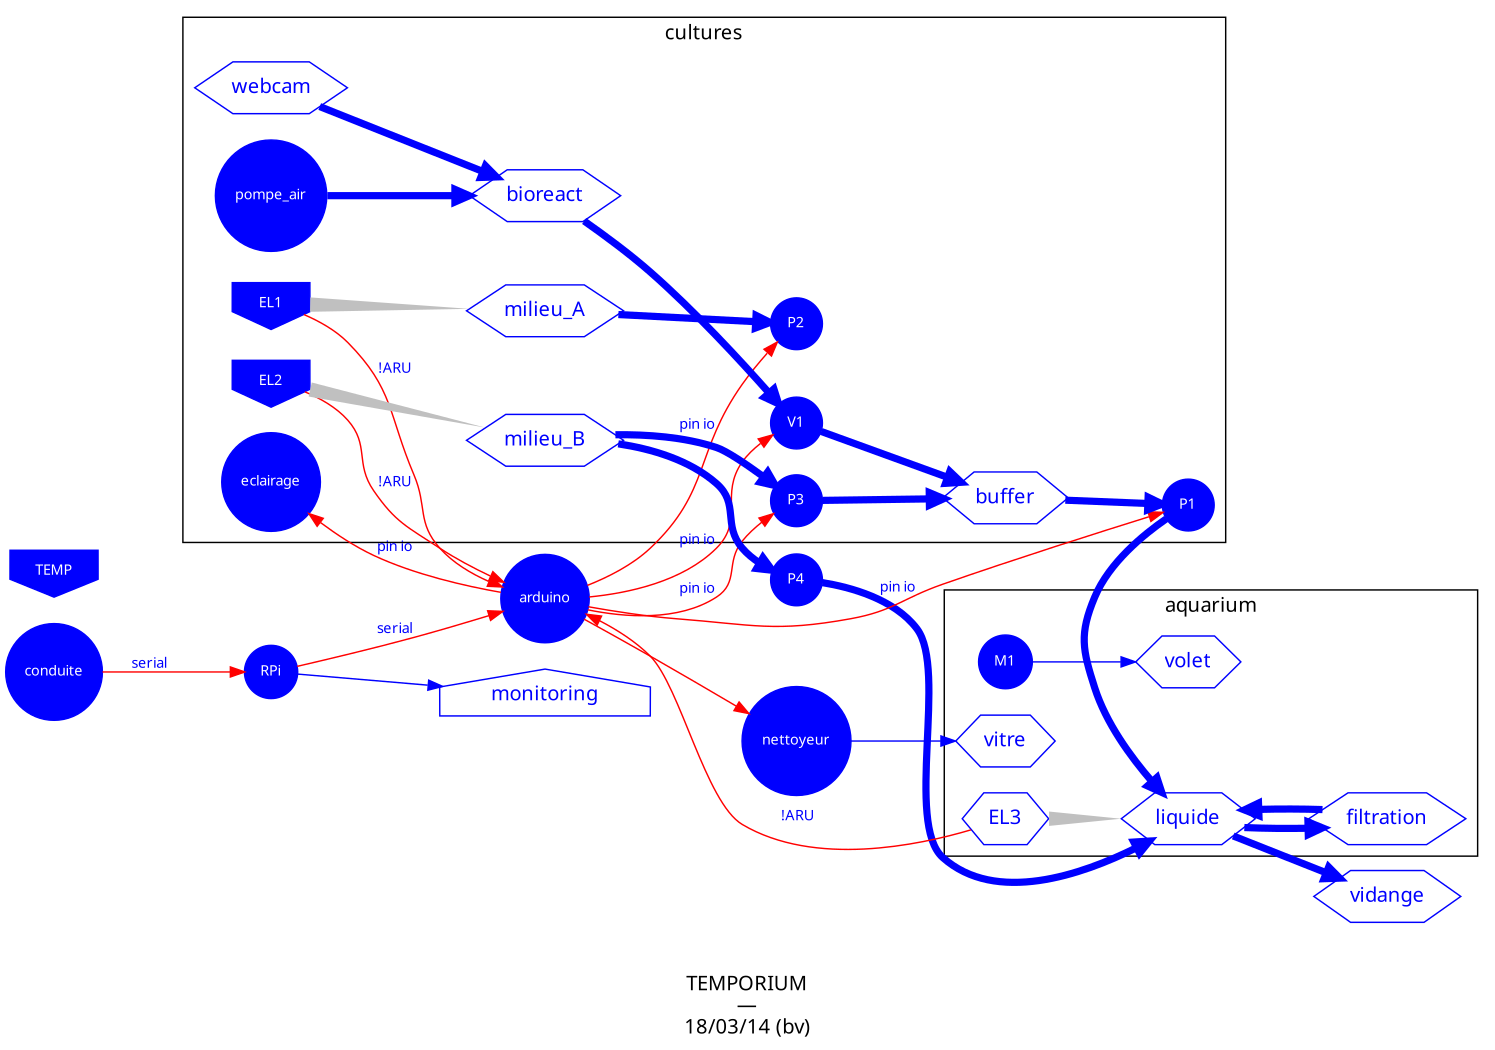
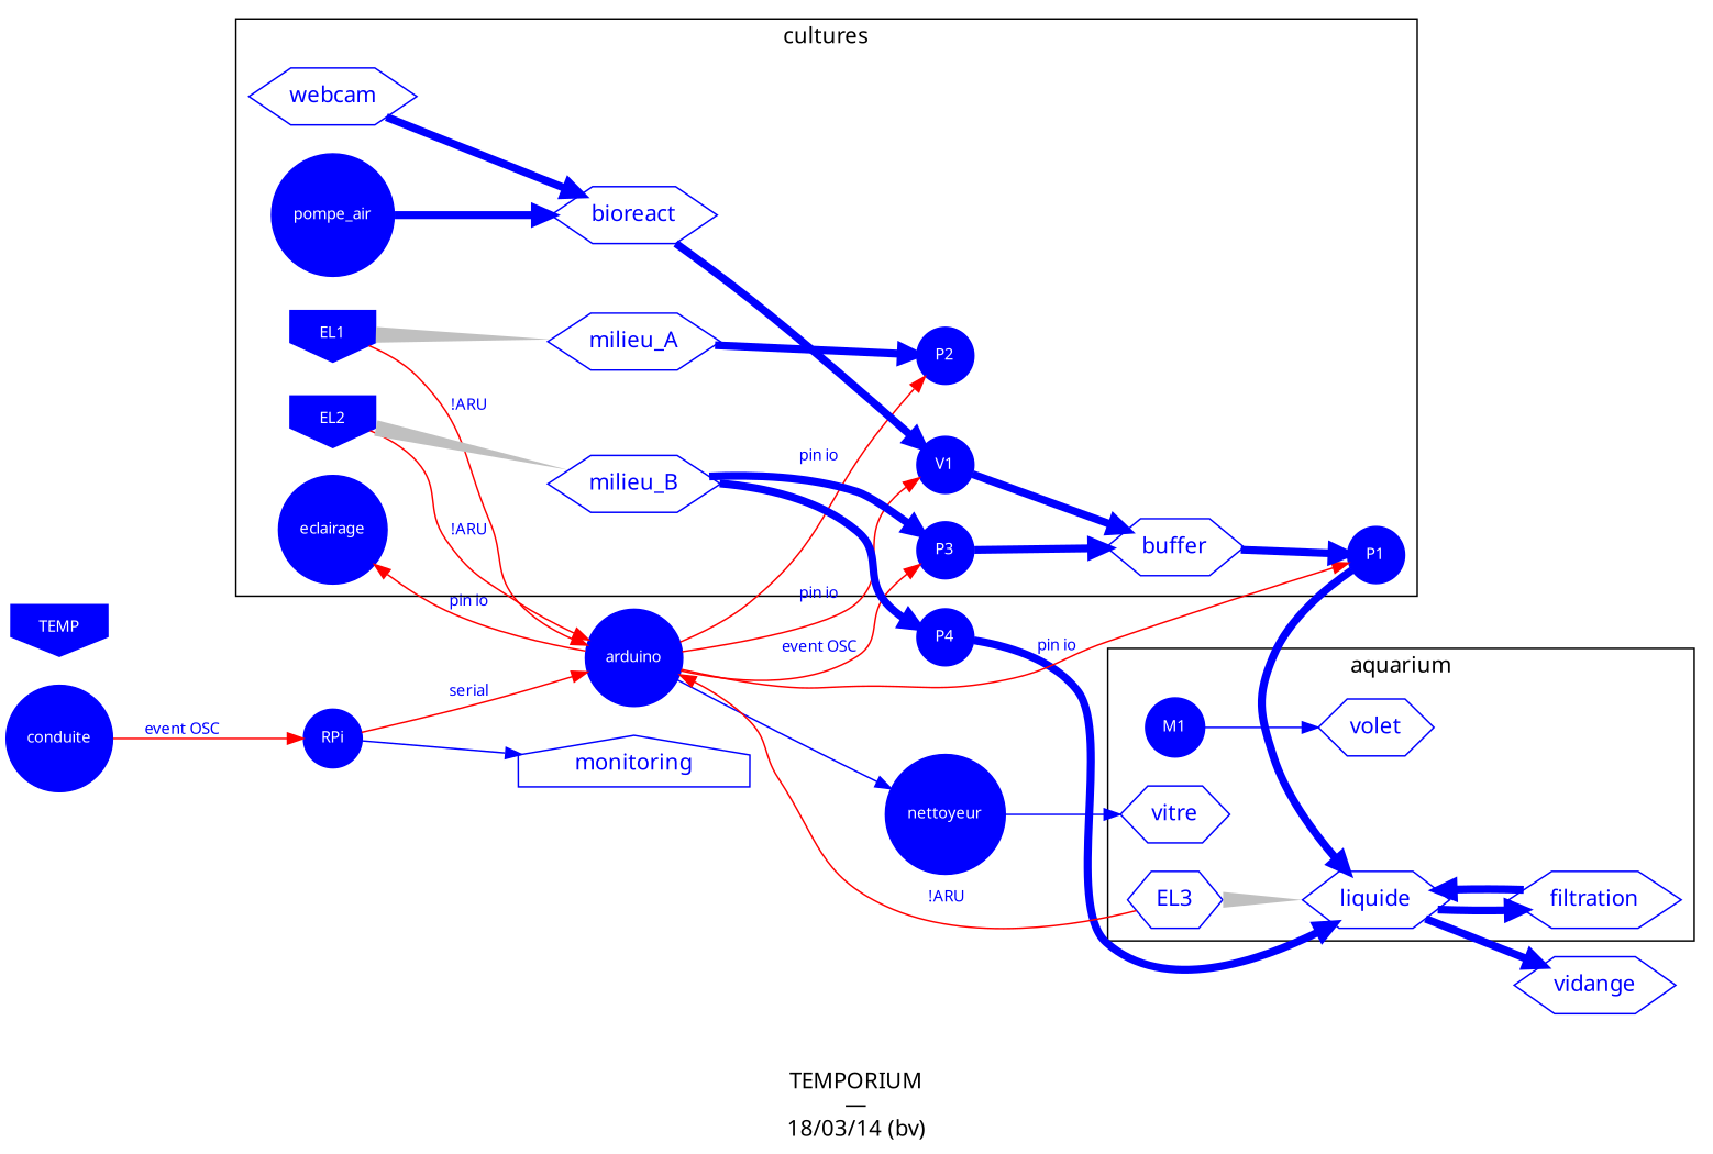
  digraph {
    fontname=myriadpro
    fontsize=14
    label="\n\nTEMPORIUM\n—\n18/03/14 (bv)"
    rankdir=LR
    node [color=blue fontcolor=white fontname=myriadpro fontsize=10 shape=circle style=filled]
    edge [color=blue fontname=monaco fontsize=10]
    EL1 [shape=invhouse]
    EL2 [shape=invhouse]
    TEMP [shape=invhouse]
    P1
    P2
    P3
    P4
    V1
    M1
    pompe_air
    arduino
    RPi
    nettoyeur
    conduite
    eclairage
    webcam [fontcolor=blue fontsize=14 shape=hexagon style=""]
    bioreact [fontcolor=blue fontsize=14 shape=hexagon style=""]
    buffer [fontcolor=blue fontsize=14 shape=hexagon style=""]
    milieu_A [fontcolor=blue fontsize=14 shape=hexagon style=""]
    milieu_B [fontcolor=blue fontsize=14 shape=hexagon style=""]
    vitre [fontcolor=blue fontsize=14 shape=hexagon style=""]
    volet [fontcolor=blue fontsize=14 shape=hexagon style=""]
    liquide [fontcolor=blue fontsize=14 shape=hexagon style=""]
    filtration [fontcolor=blue fontsize=14 shape=hexagon style=""]
    EL3 [fontcolor=blue fontsize=14 shape=hexagon style=""]
    vidange [fontcolor=blue fontsize=14 shape=hexagon style=""]
    monitoring [fontcolor=blue fontsize=14 shape=house style=""]
    subgraph sub_1 {
      monitoring
      subgraph sub_2 {
        P1
        P2
        P3
        P4
        V1
        M1
        pompe_air
        arduino
        RPi
        nettoyeur
        conduite
        eclairage
        subgraph sub_3 {
          EL1
          EL2
          TEMP
        }
      }
      subgraph sub_4 {
        vidange
        subgraph cluster_5 {
          label=cultures
          EL1
          EL2
          P1
          P2
          P3
          V1
          pompe_air
          eclairage
          webcam
          bioreact
          buffer
          milieu_A
          milieu_B
        }
        subgraph cluster_6 {
          label=aquarium
          M1
          vitre
          volet
          liquide
          filtration
          EL3
        }
      }
      subgraph sub_7 {
        EL1
        EL2
        P1
        P2
        P3
        V1
        M1
        arduino
        RPi
        nettoyeur
        conduite
        eclairage
        EL3
      }
      subgraph sub_8 {
        EL1
        EL2
        milieu_A
        milieu_B
        liquide
        EL3
      }
      subgraph sub_9 {
        P1
        P2
        P3
        P4
        V1
        pompe_air
        webcam
        bioreact
        buffer
        milieu_A
        milieu_B
        liquide
        filtration
        vidange
      }
    }
    EL1 -> arduino [color=red fontcolor=blue label=" !ARU"]
    EL1 -> milieu_A [arrowhead=none arrowtail=none color=grey penwidth=10 style=tapered]
    EL2 -> arduino [color=red fontcolor=blue label=" !ARU"]
    EL2 -> milieu_B [arrowhead=none arrowtail=none color=grey penwidth=10 style=tapered]
    P1 -> liquide [penwidth=5]
    P3 -> buffer [penwidth=5]
    P4 -> liquide [penwidth=5]
    V1 -> buffer [penwidth=5]
    M1 -> volet
    pompe_air -> bioreact [penwidth=5]
    arduino -> P1 [color=red fontcolor=blue label=" pin io"]
    arduino -> P2 [color=red fontcolor=blue label=" pin io"]
-   arduino -> P3 [color=red fontcolor=blue label=" pin io"]
+   arduino -> P3 [color=red fontcolor=blue label=" event OSC"]
    arduino -> V1 [color=red fontcolor=blue label=" pin io"]
-   arduino -> nettoyeur [color=red fontcolor=blue]
+   arduino -> nettoyeur [fontcolor=blue]
    arduino -> eclairage [color=red fontcolor=blue label=" pin io"]
    RPi -> arduino [color=red fontcolor=blue label=" serial"]
    RPi -> monitoring
    nettoyeur -> vitre
-   conduite -> RPi [color=red fontcolor=blue label=" serial"]
+   conduite -> RPi [color=red fontcolor=blue label=" event OSC"]
    webcam -> bioreact [penwidth=5]
    bioreact -> V1 [penwidth=5]
    buffer -> P1 [penwidth=5]
    milieu_A -> P2 [penwidth=5]
    milieu_B -> P3 [penwidth=5]
    milieu_B -> P4 [penwidth=5]
    liquide -> filtration [penwidth=5]
    liquide -> vidange [penwidth=5]
    filtration -> liquide [penwidth=5]
    EL3 -> arduino [color=red fontcolor=blue label=" !ARU"]
    EL3 -> liquide [arrowhead=none arrowtail=none color=grey penwidth=10 style=tapered]
  }
